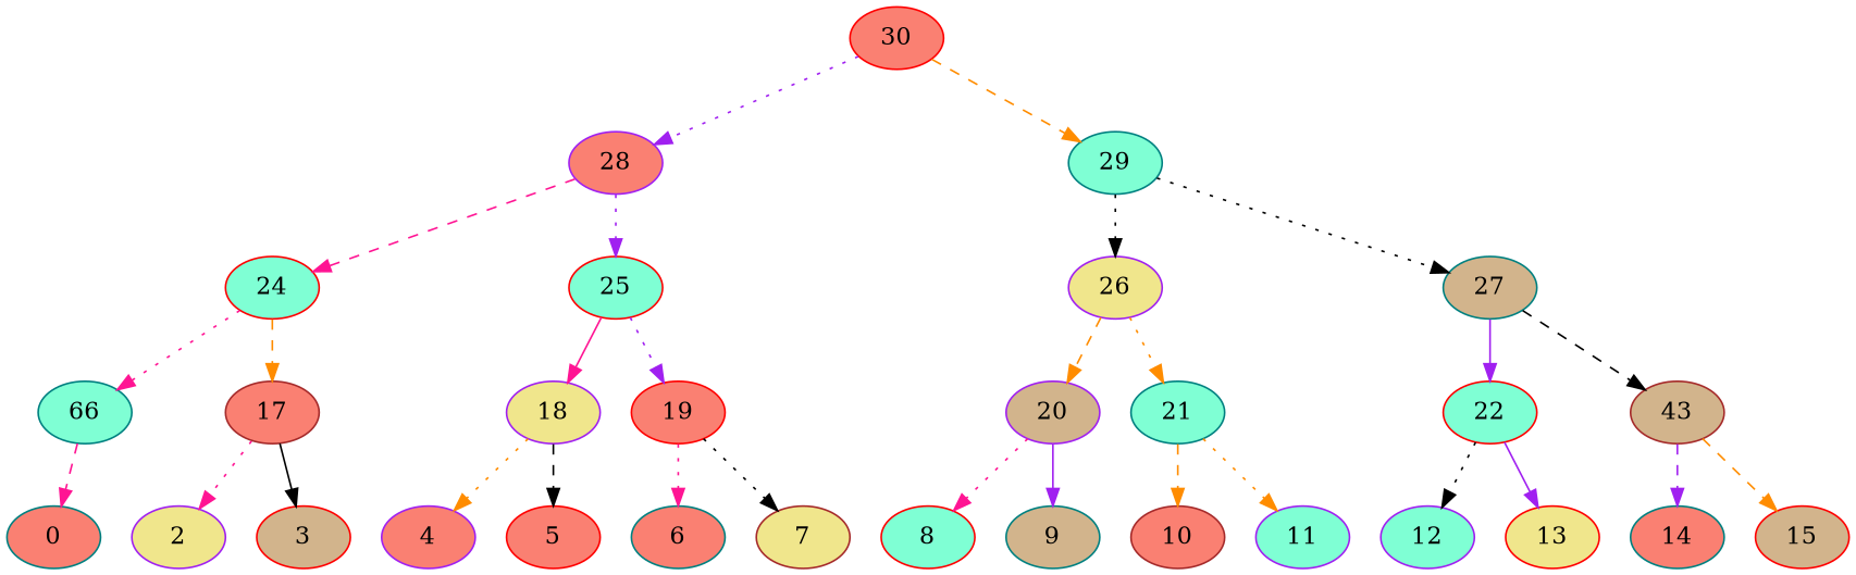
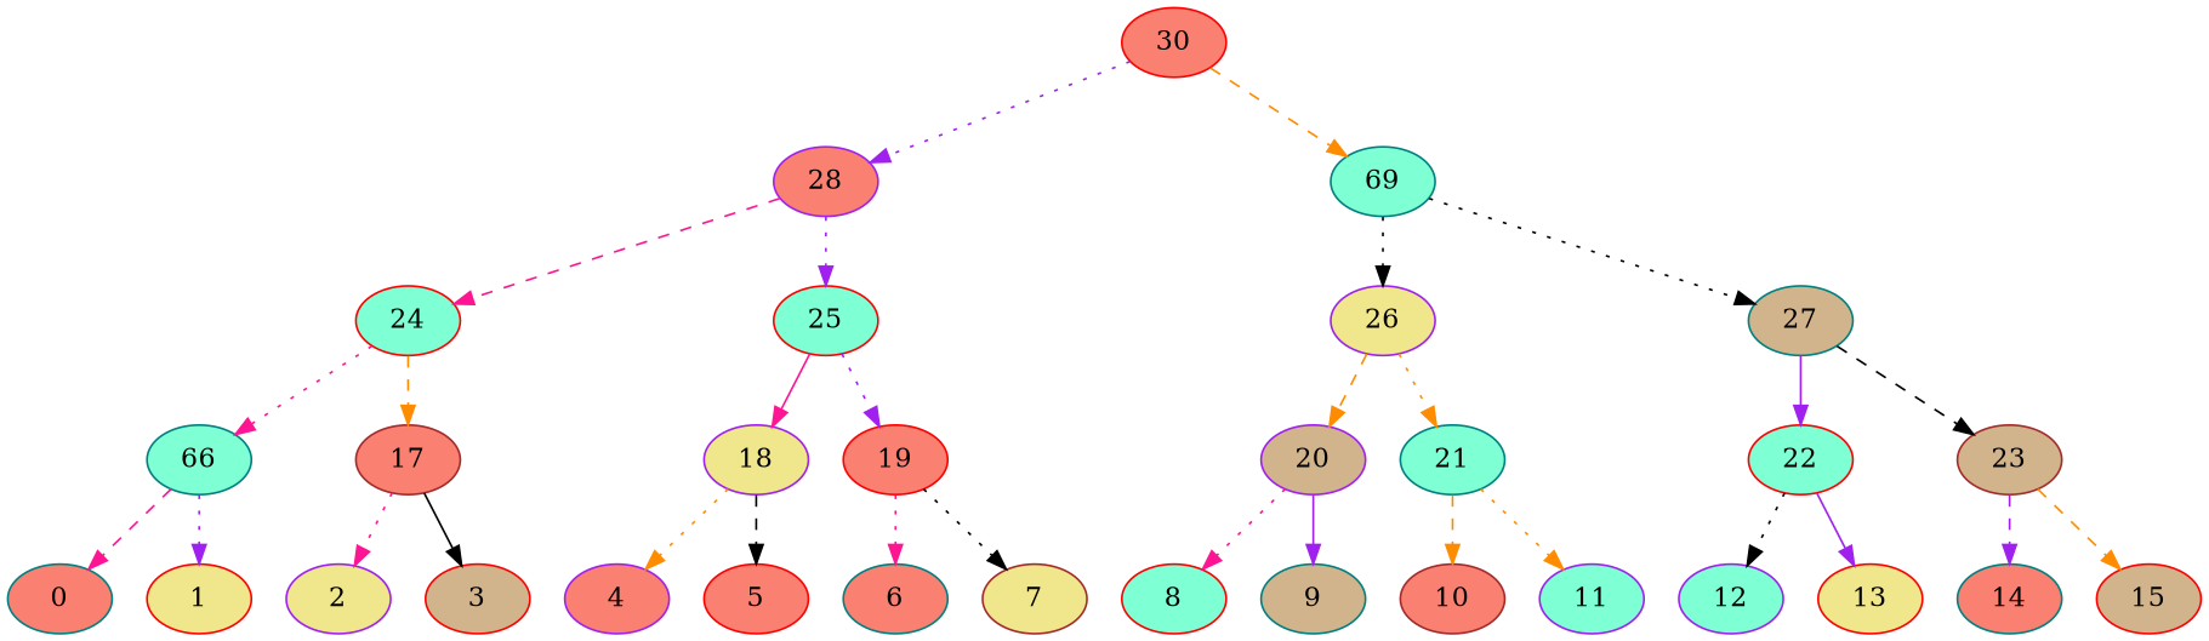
  digraph {
    node [color=red fillcolor=salmon style=filled]
    edge [color=purple style=dotted]
    n1 [color=teal fillcolor=aquamarine label=66]
    0 [color=teal]
+   1 [fillcolor=khaki]
    17 [color=brown]
    2 [color=purple fillcolor=khaki]
    3 [fillcolor=tan]
    18 [color=purple fillcolor=khaki]
    4 [color=purple]
    5
    6 [color=teal]
    19
    7 [color=brown fillcolor=khaki]
    20 [color=purple fillcolor=tan]
    8 [fillcolor=aquamarine]
    9 [color=teal fillcolor=tan]
    21 [color=teal fillcolor=aquamarine]
    10 [color=brown]
    11 [color=purple fillcolor=aquamarine]
    22 [fillcolor=aquamarine]
    12 [color=purple fillcolor=aquamarine]
    13 [fillcolor=khaki]
-   23 [color=brown fillcolor=tan label=43]
+   23 [color=brown fillcolor=tan]
    14 [color=teal]
    15 [fillcolor=tan]
    24 [fillcolor=aquamarine]
    25 [fillcolor=aquamarine]
    26 [color=purple fillcolor=khaki]
    27 [color=teal fillcolor=tan]
    28 [color=purple]
-   29 [color=teal fillcolor=aquamarine]
+   29 [color=teal fillcolor=aquamarine label=69]
    30
    n1 -> 0 [color=deeppink style=dashed]
+   n1 -> 1
    17 -> 2 [color=deeppink]
    17 -> 3 [color=black style=solid]
    18 -> 4 [color=darkorange]
    18 -> 5 [color=black style=dashed]
    19 -> 6 [color=deeppink]
    19 -> 7 [color=black]
    20 -> 8 [color=deeppink]
    20 -> 9 [style=solid]
    21 -> 10 [color=darkorange style=dashed]
    21 -> 11 [color=darkorange]
    22 -> 12 [color=black]
    22 -> 13 [style=solid]
    23 -> 14 [style=dashed]
    23 -> 15 [color=darkorange style=dashed]
    24 -> n1 [color=deeppink]
    24 -> 17 [color=darkorange style=dashed]
    25 -> 18 [color=deeppink style=solid]
    25 -> 19
    26 -> 20 [color=darkorange style=dashed]
    26 -> 21 [color=darkorange]
    27 -> 22 [style=solid]
    27 -> 23 [color=black style=dashed]
    28 -> 24 [color=deeppink style=dashed]
    28 -> 25
    29 -> 26 [color=black]
    29 -> 27 [color=black]
    30 -> 28
    30 -> 29 [color=darkorange style=dashed]
  }
